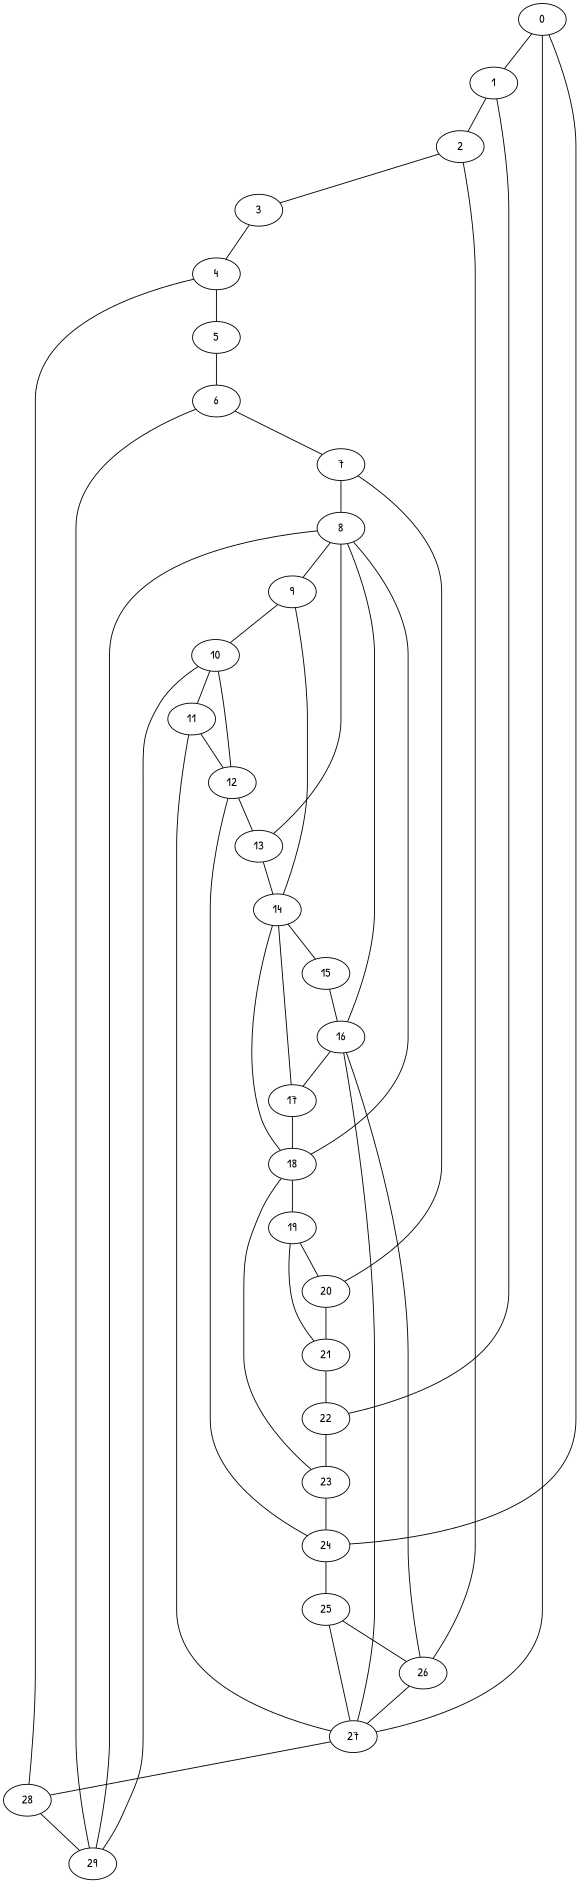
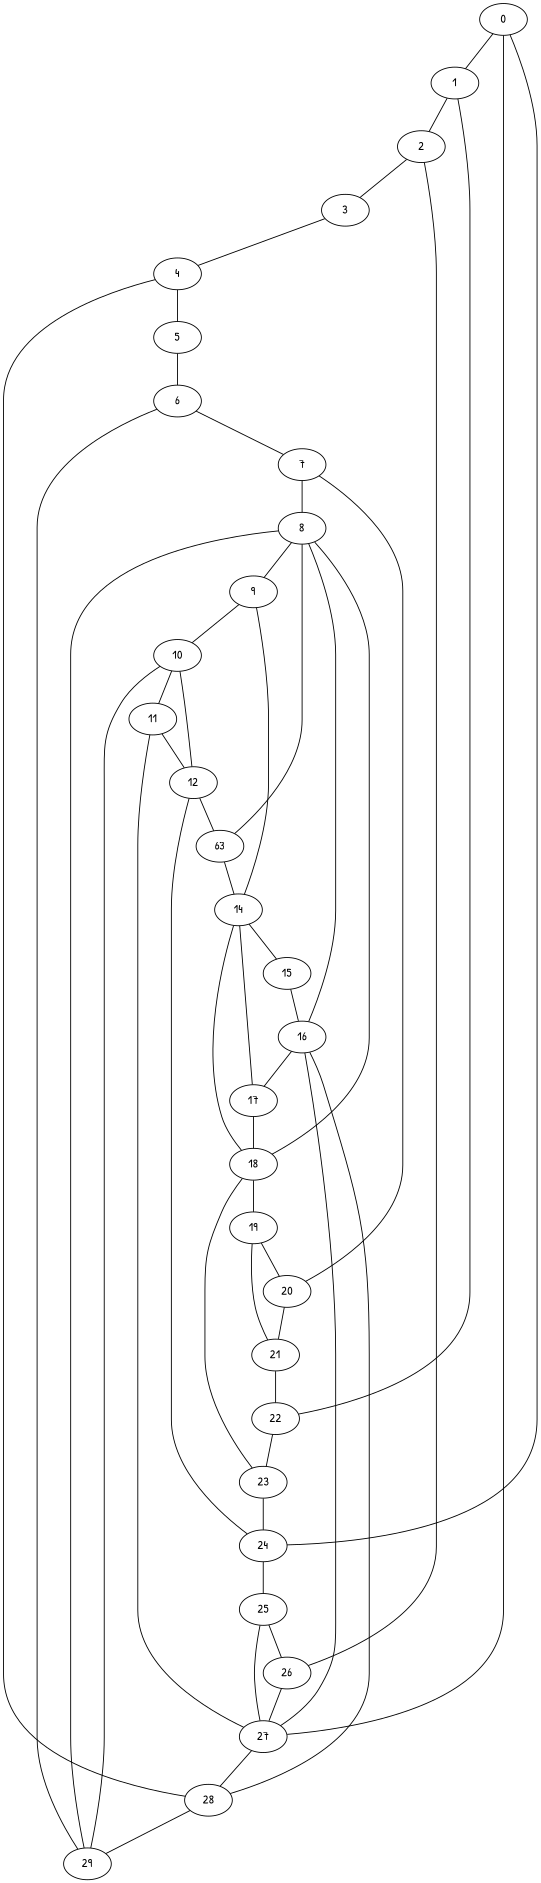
  graph {
    fontname="Patrick Hand"
    node [fontname="Patrick Hand"]
    edge [fontname="Patrick Hand"]
    0
    1
    27
    24
    2
    22
    28
    25
    3
    26
    23
    29
    4
    5
    6
    7
    8
    20
    9
-   13
+   13 [label=63]
    16
    18
    21
    10
    14
    17
    19
    11
    12
    15
    0 -- 1
    0 -- 27
    0 -- 24
    1 -- 2
    1 -- 22
    27 -- 28
    24 -- 25
    2 -- 3
    2 -- 26
    22 -- 23
    28 -- 29
    25 -- 27
    25 -- 26
    3 -- 4
    26 -- 27
    23 -- 24
    4 -- 28
    4 -- 5
    5 -- 6
    6 -- 29
    6 -- 7
    7 -- 8
    7 -- 20
    8 -- 29
    8 -- 9
    8 -- 13
    8 -- 16
    8 -- 18
    20 -- 21
    9 -- 10
    9 -- 14
    13 -- 14
    16 -- 27
-   16 -- 26
+   16 -- 28
    16 -- 17
    18 -- 23
    18 -- 19
    21 -- 22
    10 -- 29
    10 -- 11
    10 -- 12
    14 -- 18
    14 -- 17
    14 -- 15
    17 -- 18
    19 -- 20
    19 -- 21
    11 -- 27
    11 -- 12
    12 -- 24
    12 -- 13
    15 -- 16
  }
